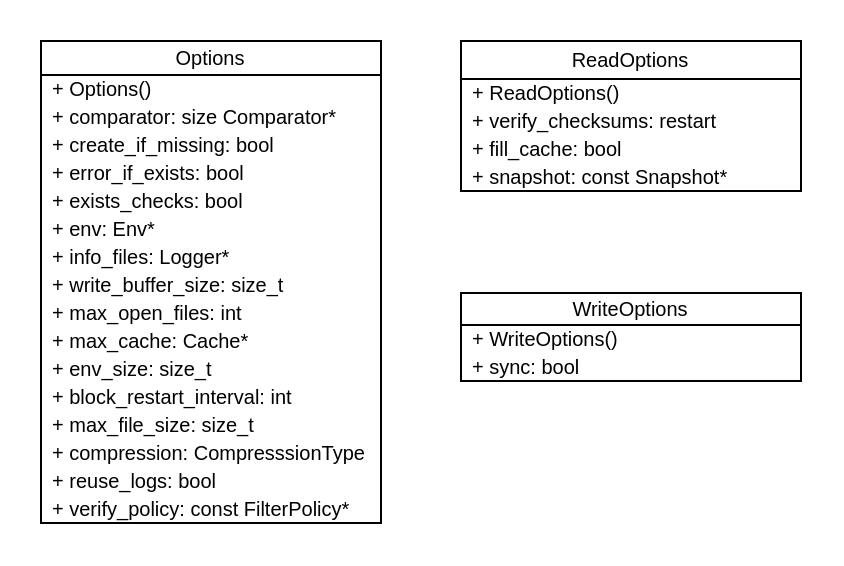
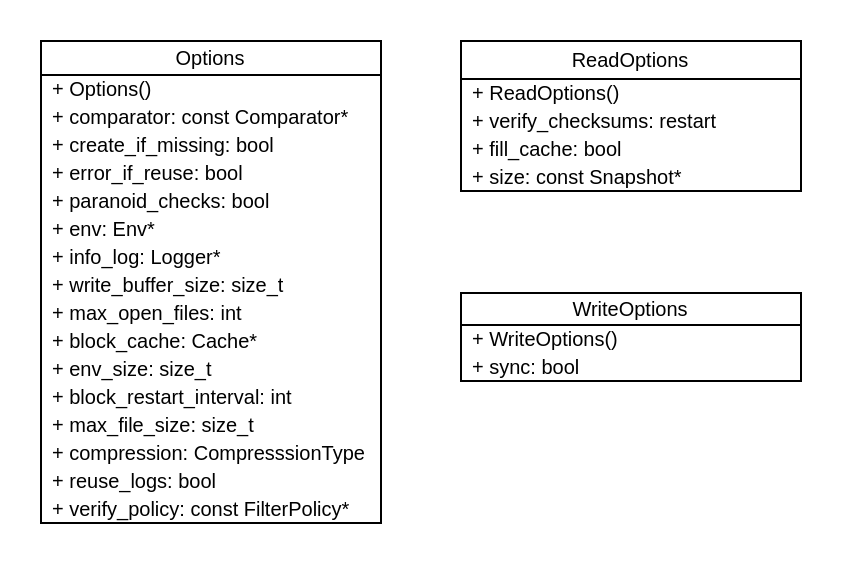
  <mxCell id="0" />
  <mxCell id="1" parent="0" />
  <mxCell id="2" value="Options" style="swimlane;fontStyle=0;childLayout=stackLayout;horizontal=1;startSize=17;fillColor=none;horizontalStack=0;resizeParent=1;resizeParentMax=0;resizeLast=0;collapsible=1;marginBottom=0;fontSize=10;" vertex="1" parent="1"><mxGeometry x="20" y="20" width="170" height="241" as="geometry" /></mxCell>
  <mxCell id="3" value="+ Options()" style="text;strokeColor=none;fillColor=none;align=left;verticalAlign=middle;spacingLeft=4;spacingRight=4;overflow=hidden;rotatable=0;points=[[0,0.5],[1,0.5]];portConstraint=eastwest;fontSize=10;" vertex="1" parent="2"><mxGeometry y="17" width="170" height="14" as="geometry" /></mxCell>
- <mxCell id="4" value="+ comparator: size Comparator*" style="text;strokeColor=none;fillColor=none;align=left;verticalAlign=middle;spacingLeft=4;spacingRight=4;overflow=hidden;rotatable=0;points=[[0,0.5],[1,0.5]];portConstraint=eastwest;fontSize=10;" vertex="1" parent="2"><mxGeometry y="31" width="170" height="14" as="geometry" /></mxCell>
+ <mxCell id="4" value="+ comparator: const Comparator*" style="text;strokeColor=none;fillColor=none;align=left;verticalAlign=middle;spacingLeft=4;spacingRight=4;overflow=hidden;rotatable=0;points=[[0,0.5],[1,0.5]];portConstraint=eastwest;fontSize=10;" vertex="1" parent="2"><mxGeometry y="31" width="170" height="14" as="geometry" /></mxCell>
  <mxCell id="5" value="+ create_if_missing: bool" style="text;strokeColor=none;fillColor=none;align=left;verticalAlign=middle;spacingLeft=4;spacingRight=4;overflow=hidden;rotatable=0;points=[[0,0.5],[1,0.5]];portConstraint=eastwest;fontSize=10;" vertex="1" parent="2"><mxGeometry y="45" width="170" height="14" as="geometry" /></mxCell>
- <mxCell id="6" value="+ error_if_exists: bool" style="text;strokeColor=none;fillColor=none;align=left;verticalAlign=middle;spacingLeft=4;spacingRight=4;overflow=hidden;rotatable=0;points=[[0,0.5],[1,0.5]];portConstraint=eastwest;fontSize=10;" vertex="1" parent="2"><mxGeometry y="59" width="170" height="14" as="geometry" /></mxCell>
- <mxCell id="7" value="+ exists_checks: bool" style="text;strokeColor=none;fillColor=none;align=left;verticalAlign=middle;spacingLeft=4;spacingRight=4;overflow=hidden;rotatable=0;points=[[0,0.5],[1,0.5]];portConstraint=eastwest;fontSize=10;" vertex="1" parent="2"><mxGeometry y="73" width="170" height="14" as="geometry" /></mxCell>
+ <mxCell id="6" value="+ error_if_reuse: bool" style="text;strokeColor=none;fillColor=none;align=left;verticalAlign=middle;spacingLeft=4;spacingRight=4;overflow=hidden;rotatable=0;points=[[0,0.5],[1,0.5]];portConstraint=eastwest;fontSize=10;" vertex="1" parent="2"><mxGeometry y="59" width="170" height="14" as="geometry" /></mxCell>
+ <mxCell id="7" value="+ paranoid_checks: bool" style="text;strokeColor=none;fillColor=none;align=left;verticalAlign=middle;spacingLeft=4;spacingRight=4;overflow=hidden;rotatable=0;points=[[0,0.5],[1,0.5]];portConstraint=eastwest;fontSize=10;" vertex="1" parent="2"><mxGeometry y="73" width="170" height="14" as="geometry" /></mxCell>
  <mxCell id="8" value="+ env: Env*" style="text;strokeColor=none;fillColor=none;align=left;verticalAlign=middle;spacingLeft=4;spacingRight=4;overflow=hidden;rotatable=0;points=[[0,0.5],[1,0.5]];portConstraint=eastwest;fontSize=10;" vertex="1" parent="2"><mxGeometry y="87" width="170" height="14" as="geometry" /></mxCell>
- <mxCell id="9" value="+ info_files: Logger*" style="text;strokeColor=none;fillColor=none;align=left;verticalAlign=middle;spacingLeft=4;spacingRight=4;overflow=hidden;rotatable=0;points=[[0,0.5],[1,0.5]];portConstraint=eastwest;fontSize=10;" vertex="1" parent="2"><mxGeometry y="101" width="170" height="14" as="geometry" /></mxCell>
+ <mxCell id="9" value="+ info_log: Logger*" style="text;strokeColor=none;fillColor=none;align=left;verticalAlign=middle;spacingLeft=4;spacingRight=4;overflow=hidden;rotatable=0;points=[[0,0.5],[1,0.5]];portConstraint=eastwest;fontSize=10;" vertex="1" parent="2"><mxGeometry y="101" width="170" height="14" as="geometry" /></mxCell>
  <mxCell id="10" value="+ write_buffer_size: size_t" style="text;strokeColor=none;fillColor=none;align=left;verticalAlign=middle;spacingLeft=4;spacingRight=4;overflow=hidden;rotatable=0;points=[[0,0.5],[1,0.5]];portConstraint=eastwest;fontSize=10;" vertex="1" parent="2"><mxGeometry y="115" width="170" height="14" as="geometry" /></mxCell>
  <mxCell id="11" value="+ max_open_files: int" style="text;strokeColor=none;fillColor=none;align=left;verticalAlign=middle;spacingLeft=4;spacingRight=4;overflow=hidden;rotatable=0;points=[[0,0.5],[1,0.5]];portConstraint=eastwest;fontSize=10;" vertex="1" parent="2"><mxGeometry y="129" width="170" height="14" as="geometry" /></mxCell>
- <mxCell id="12" value="+ max_cache: Cache*" style="text;strokeColor=none;fillColor=none;align=left;verticalAlign=middle;spacingLeft=4;spacingRight=4;overflow=hidden;rotatable=0;points=[[0,0.5],[1,0.5]];portConstraint=eastwest;fontSize=10;" vertex="1" parent="2"><mxGeometry y="143" width="170" height="14" as="geometry" /></mxCell>
+ <mxCell id="12" value="+ block_cache: Cache*" style="text;strokeColor=none;fillColor=none;align=left;verticalAlign=middle;spacingLeft=4;spacingRight=4;overflow=hidden;rotatable=0;points=[[0,0.5],[1,0.5]];portConstraint=eastwest;fontSize=10;" vertex="1" parent="2"><mxGeometry y="143" width="170" height="14" as="geometry" /></mxCell>
  <mxCell id="13" value="+ env_size: size_t" style="text;strokeColor=none;fillColor=none;align=left;verticalAlign=middle;spacingLeft=4;spacingRight=4;overflow=hidden;rotatable=0;points=[[0,0.5],[1,0.5]];portConstraint=eastwest;fontSize=10;" vertex="1" parent="2"><mxGeometry y="157" width="170" height="14" as="geometry" /></mxCell>
  <mxCell id="14" value="+ block_restart_interval: int" style="text;strokeColor=none;fillColor=none;align=left;verticalAlign=middle;spacingLeft=4;spacingRight=4;overflow=hidden;rotatable=0;points=[[0,0.5],[1,0.5]];portConstraint=eastwest;fontSize=10;" vertex="1" parent="2"><mxGeometry y="171" width="170" height="14" as="geometry" /></mxCell>
  <mxCell id="15" value="+ max_file_size: size_t" style="text;strokeColor=none;fillColor=none;align=left;verticalAlign=middle;spacingLeft=4;spacingRight=4;overflow=hidden;rotatable=0;points=[[0,0.5],[1,0.5]];portConstraint=eastwest;fontSize=10;" vertex="1" parent="2"><mxGeometry y="185" width="170" height="14" as="geometry" /></mxCell>
  <mxCell id="16" value="+ compression: CompresssionType" style="text;strokeColor=none;fillColor=none;align=left;verticalAlign=middle;spacingLeft=4;spacingRight=4;overflow=hidden;rotatable=0;points=[[0,0.5],[1,0.5]];portConstraint=eastwest;fontSize=10;" vertex="1" parent="2"><mxGeometry y="199" width="170" height="14" as="geometry" /></mxCell>
  <mxCell id="17" value="+ reuse_logs: bool" style="text;strokeColor=none;fillColor=none;align=left;verticalAlign=middle;spacingLeft=4;spacingRight=4;overflow=hidden;rotatable=0;points=[[0,0.5],[1,0.5]];portConstraint=eastwest;fontSize=10;" vertex="1" parent="2"><mxGeometry y="213" width="170" height="14" as="geometry" /></mxCell>
  <mxCell id="18" value="+ verify_policy: const FilterPolicy*" style="text;strokeColor=none;fillColor=none;align=left;verticalAlign=middle;spacingLeft=4;spacingRight=4;overflow=hidden;rotatable=0;points=[[0,0.5],[1,0.5]];portConstraint=eastwest;fontSize=10;" vertex="1" parent="2"><mxGeometry y="227" width="170" height="14" as="geometry" /></mxCell>
  <mxCell id="19" value="ReadOptions" style="swimlane;fontStyle=0;childLayout=stackLayout;horizontal=1;startSize=19;fillColor=none;horizontalStack=0;resizeParent=1;resizeParentMax=0;resizeLast=0;collapsible=1;marginBottom=0;fontSize=10;" vertex="1" parent="1"><mxGeometry x="230" y="20" width="170" height="75" as="geometry" /></mxCell>
  <mxCell id="20" value="+ ReadOptions()" style="text;strokeColor=none;fillColor=none;align=left;verticalAlign=middle;spacingLeft=4;spacingRight=4;overflow=hidden;rotatable=0;points=[[0,0.5],[1,0.5]];portConstraint=eastwest;fontSize=10;" vertex="1" parent="19"><mxGeometry y="19" width="170" height="14" as="geometry" /></mxCell>
  <mxCell id="21" value="+ verify_checksums: restart" style="text;strokeColor=none;fillColor=none;align=left;verticalAlign=middle;spacingLeft=4;spacingRight=4;overflow=hidden;rotatable=0;points=[[0,0.5],[1,0.5]];portConstraint=eastwest;fontSize=10;" vertex="1" parent="19"><mxGeometry y="33" width="170" height="14" as="geometry" /></mxCell>
  <mxCell id="22" value="+ fill_cache: bool" style="text;strokeColor=none;fillColor=none;align=left;verticalAlign=middle;spacingLeft=4;spacingRight=4;overflow=hidden;rotatable=0;points=[[0,0.5],[1,0.5]];portConstraint=eastwest;fontSize=10;" vertex="1" parent="19"><mxGeometry y="47" width="170" height="14" as="geometry" /></mxCell>
- <mxCell id="23" value="+ snapshot: const Snapshot*" style="text;strokeColor=none;fillColor=none;align=left;verticalAlign=middle;spacingLeft=4;spacingRight=4;overflow=hidden;rotatable=0;points=[[0,0.5],[1,0.5]];portConstraint=eastwest;fontSize=10;" vertex="1" parent="19"><mxGeometry y="61" width="170" height="14" as="geometry" /></mxCell>
+ <mxCell id="23" value="+ size: const Snapshot*" style="text;strokeColor=none;fillColor=none;align=left;verticalAlign=middle;spacingLeft=4;spacingRight=4;overflow=hidden;rotatable=0;points=[[0,0.5],[1,0.5]];portConstraint=eastwest;fontSize=10;" vertex="1" parent="19"><mxGeometry y="61" width="170" height="14" as="geometry" /></mxCell>
  <mxCell id="24" value="WriteOptions" style="swimlane;fontStyle=0;childLayout=stackLayout;horizontal=1;startSize=16;fillColor=none;horizontalStack=0;resizeParent=1;resizeParentMax=0;resizeLast=0;collapsible=1;marginBottom=0;fontSize=10;" vertex="1" parent="1"><mxGeometry x="230" y="146" width="170" height="44" as="geometry" /></mxCell>
  <mxCell id="25" value="+ WriteOptions()" style="text;strokeColor=none;fillColor=none;align=left;verticalAlign=middle;spacingLeft=4;spacingRight=4;overflow=hidden;rotatable=0;points=[[0,0.5],[1,0.5]];portConstraint=eastwest;fontSize=10;" vertex="1" parent="24"><mxGeometry y="16" width="170" height="14" as="geometry" /></mxCell>
  <mxCell id="26" value="+ sync: bool" style="text;strokeColor=none;fillColor=none;align=left;verticalAlign=middle;spacingLeft=4;spacingRight=4;overflow=hidden;rotatable=0;points=[[0,0.5],[1,0.5]];portConstraint=eastwest;fontSize=10;" vertex="1" parent="24"><mxGeometry y="30" width="170" height="14" as="geometry" /></mxCell>
